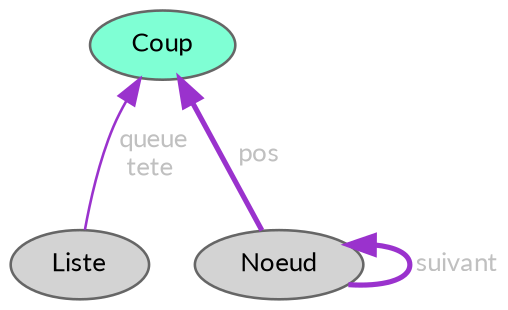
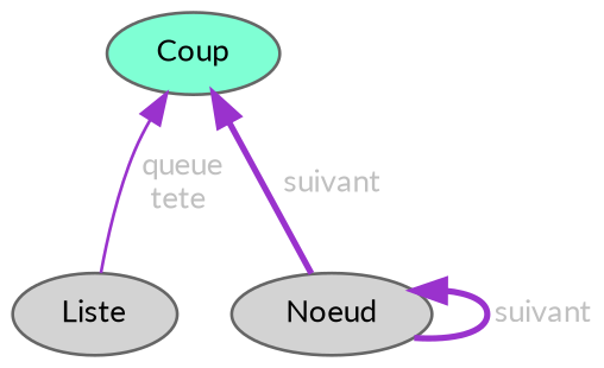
  digraph {
    fontname=Lato
    node [color=gray40 fillcolor=lightgrey fontname=Lato fontsize=10 shape=ellipse style=filled]
    edge [color=darkorchid3 dir=back fontcolor=grey fontname=Lato fontsize=10 labelfontname=Helvetica labelfontsize=10 style=bold]
    n1 [fontcolor=black height=0.2 label=Liste width=0.4]
    n2 [height=0.2 label=Noeud width=0.4]
    n3 [fillcolor=aquamarine height=0.2 label=Coup width=0.4]
    n2 -> n2 [label=" suivant"]
    n3 -> n1 [label=" queue\ntete" style=solid]
-   n3 -> n2 [label=" pos"]
+   n3 -> n2 [label=" suivant"]
  }
